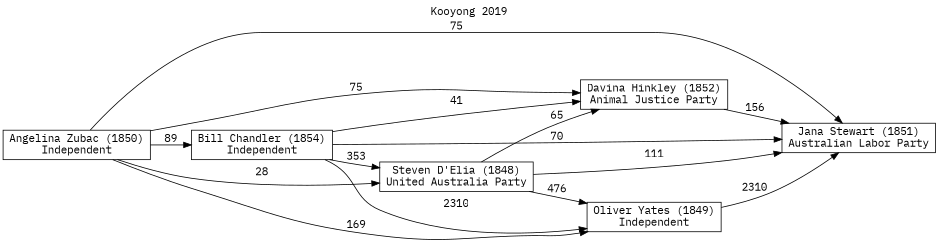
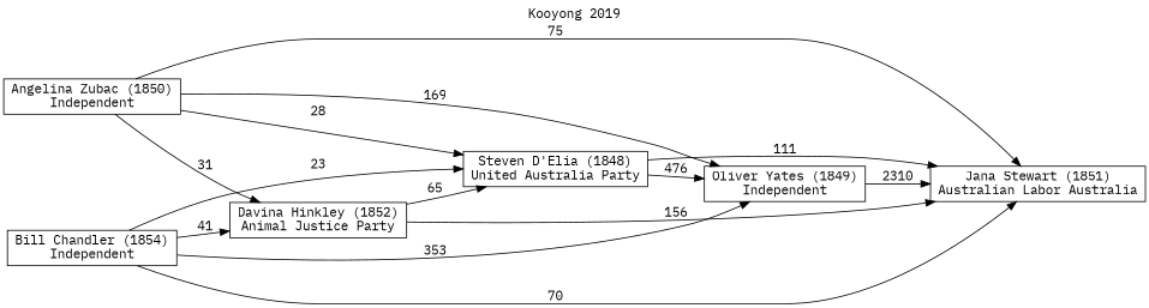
  digraph {
    fontname="IBM Plex Mono"
    label="Kooyong 2019"
    labelloc=t
    mclimit=10
    rankdir=LR
    node [fontname="IBM Plex Mono" shape=box]
    edge [fontname="IBM Plex Mono"]
    n1 [label="Angelina Zubac (1850)\nIndependent"]
    n2 [label="Bill Chandler (1854)\nIndependent"]
    n3 [label="Davina Hinkley (1852)\nAnimal Justice Party"]
-   n4 [label="Jana Stewart (1851)\nAustralian Labor Party"]
+   n4 [label="Jana Stewart (1851)\nAustralian Labor Australia"]
    n5 [label="Oliver Yates (1849)\nIndependent"]
    n6 [label="Steven D'Elia (1848)\nUnited Australia Party"]
-   n1 -> n2 [label=89]
-   n1 -> n3 [label=75]
+   n1 -> n3 [label=31]
    n1 -> n4 [label=75]
    n1 -> n5 [label=169]
    n1 -> n6 [label=28]
    n2 -> n3 [label=41]
    n2 -> n4 [label=70]
-   n2 -> n5 [label=2310]
-   n2 -> n6 [label=353]
+   n2 -> n5 [label=353]
+   n2 -> n6 [label=23]
    n3 -> n4 [label=156]
-   n6 -> n3 [label=65]
+   n3 -> n6 [label=65]
    n5 -> n4 [label=2310]
    n6 -> n4 [label=111]
    n6 -> n5 [label=476]
  }
